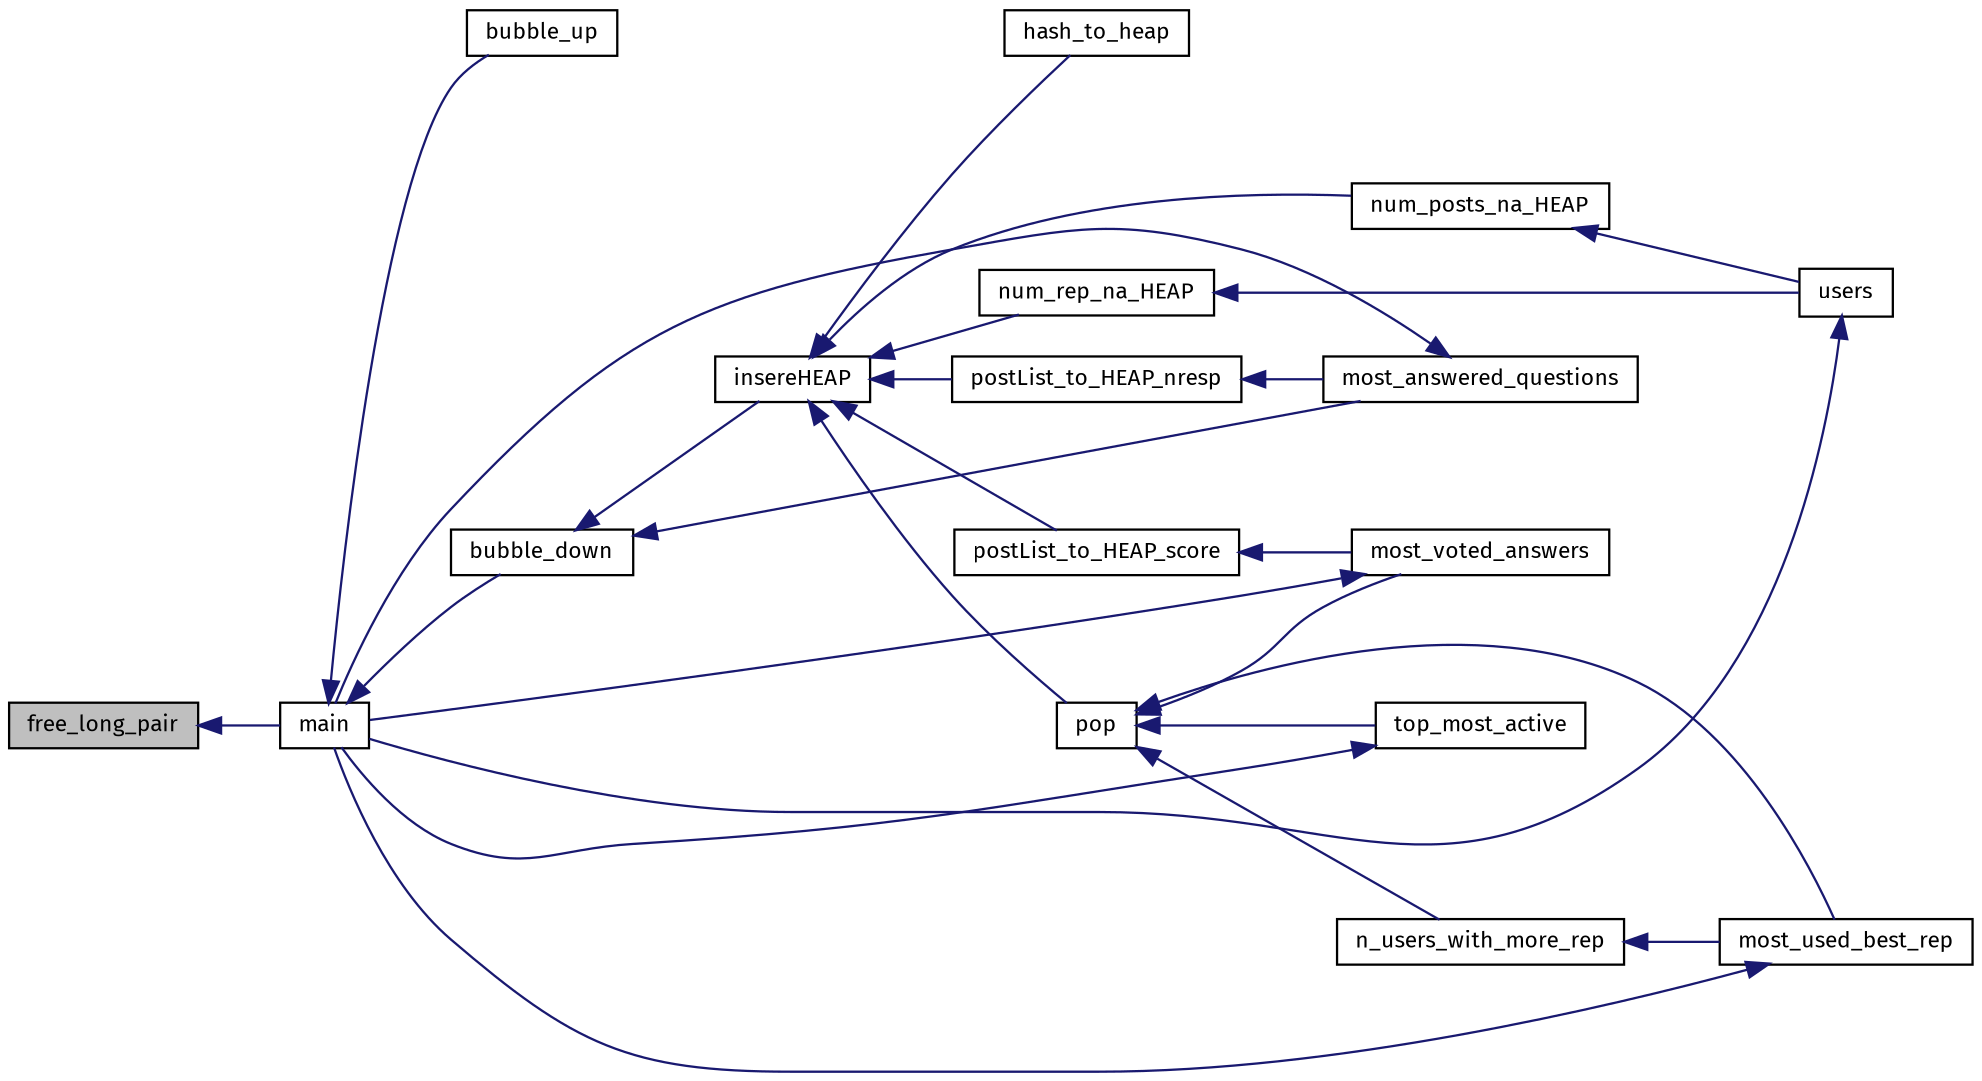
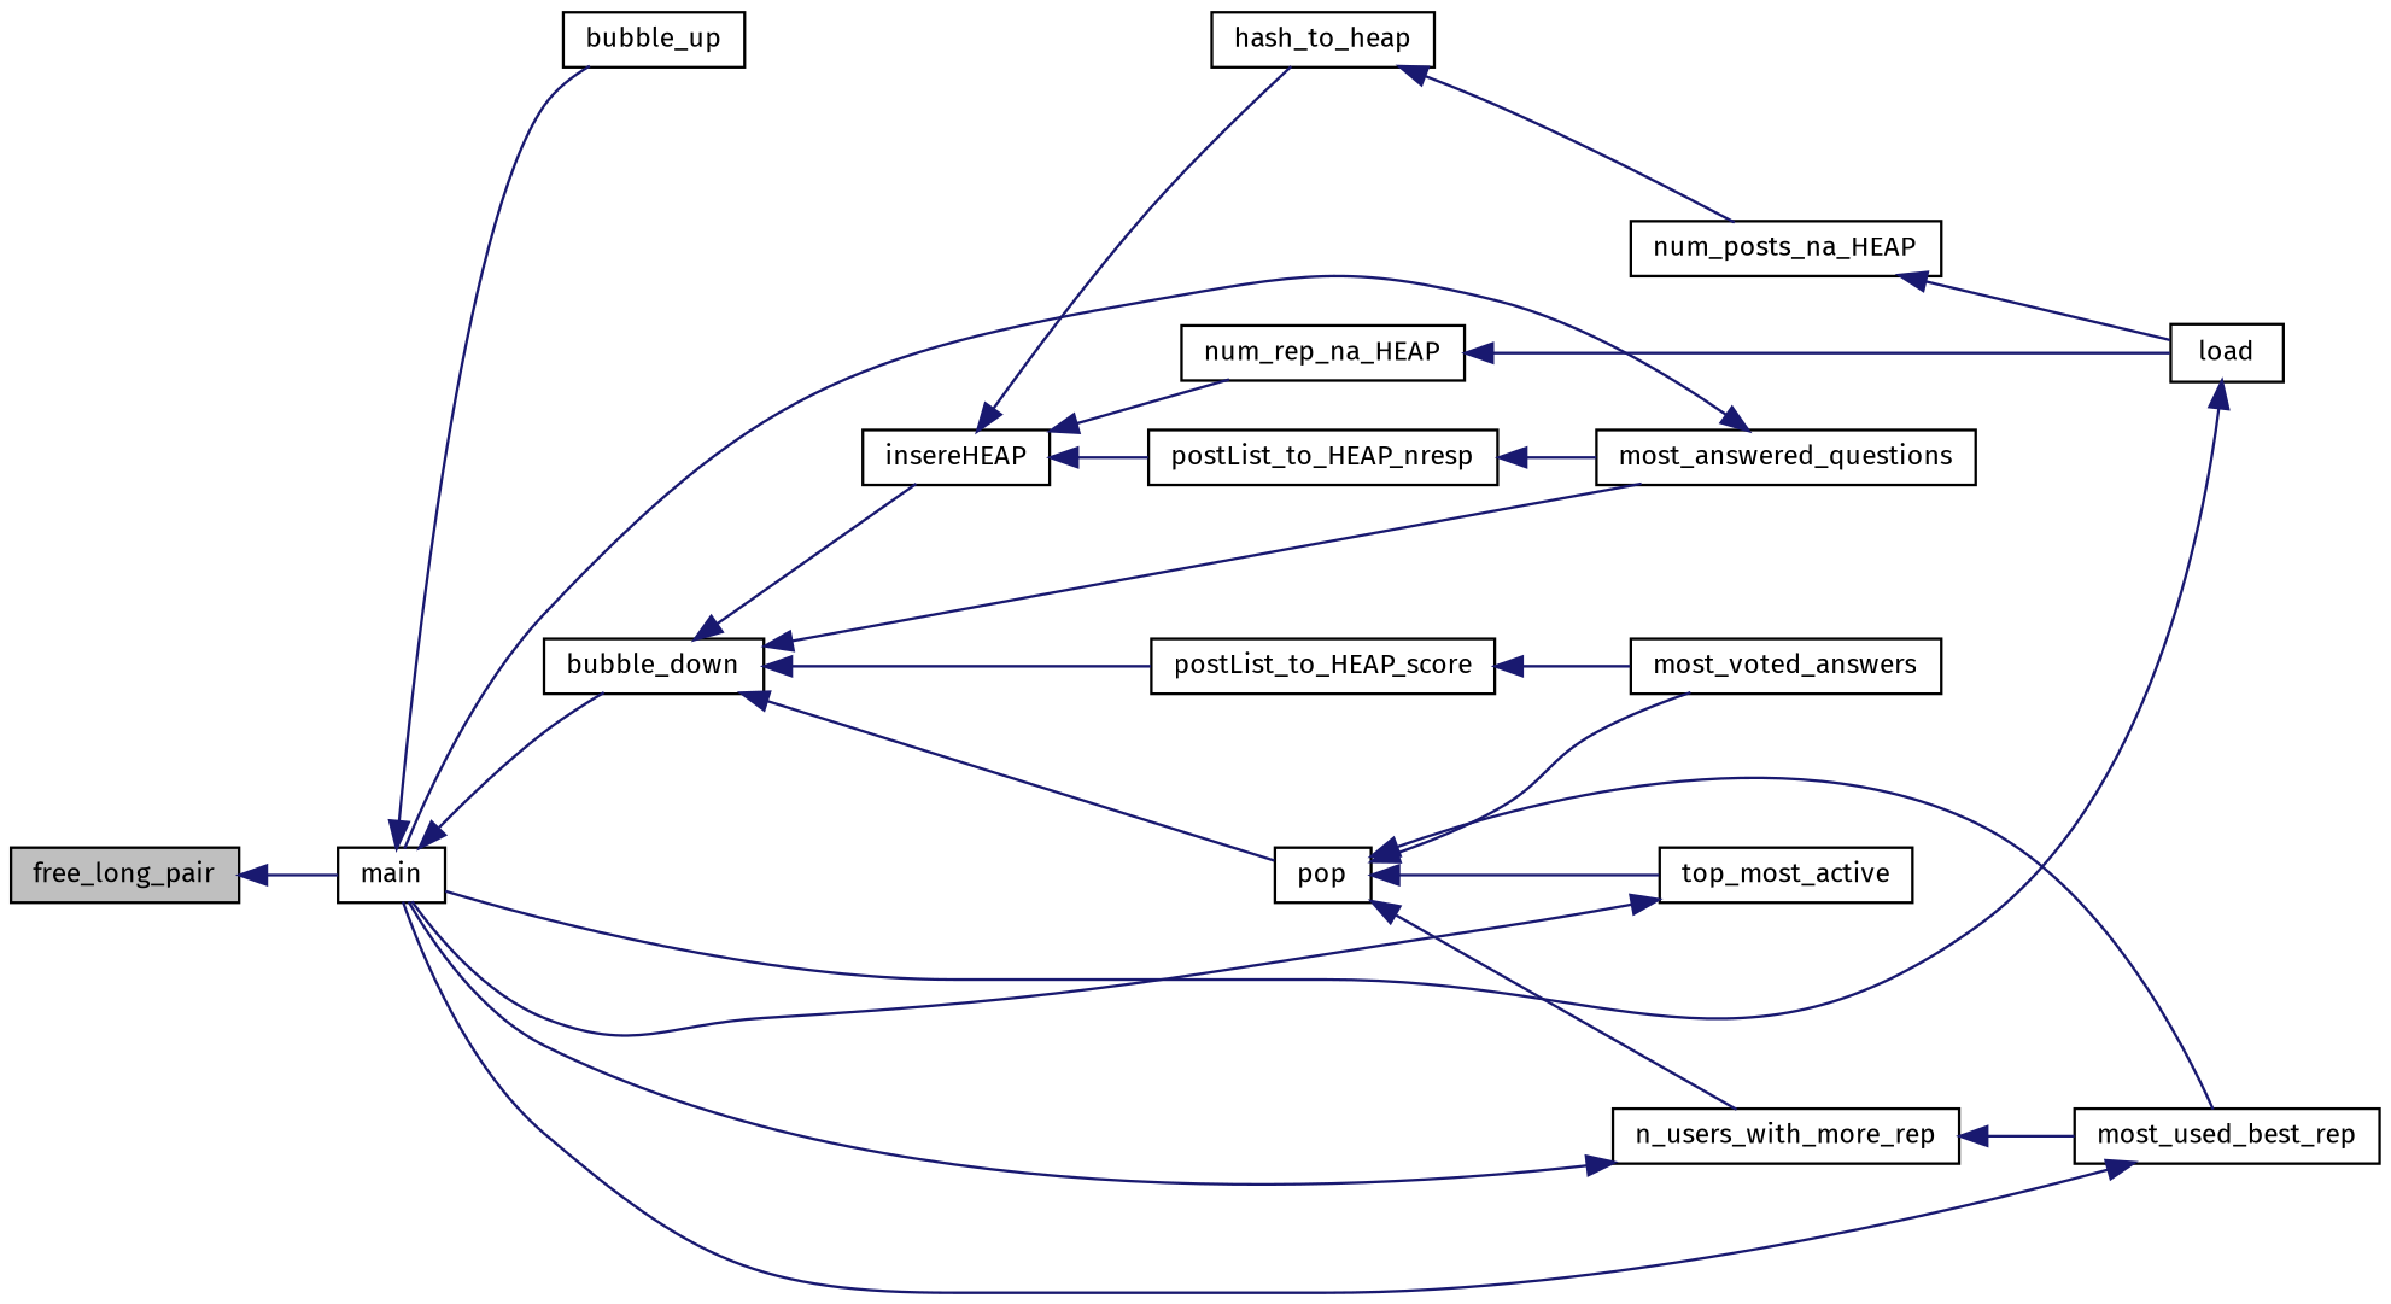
  digraph {
    fontname="Fira Sans"
    rankdir=LR
    node [color=black fillcolor=white fontname="Fira Sans" fontsize=10 shape=record style=filled]
    edge [color=midnightblue dir=back fontname="Fira Sans" fontsize=10 labelfontname=FreeSans labelfontsize=10 style=solid]
    n1 [fillcolor=grey75 fontcolor=black height=0.2 label=free_long_pair width=0.4]
    n2 [height=0.2 label=main width=0.4]
    n3 [height=0.2 label=bubble_up width=0.4]
    n4 [height=0.2 label=bubble_down width=0.4]
    n5 [height=0.2 label=insereHEAP width=0.4]
    n6 [height=0.2 label=most_answered_questions width=0.4]
    n7 [height=0.2 label=pop width=0.4]
    n8 [height=0.2 label=num_posts_na_HEAP width=0.4]
    n9 [height=0.2 label=num_rep_na_HEAP width=0.4]
    n10 [height=0.2 label=postList_to_HEAP_score width=0.4]
    n11 [height=0.2 label=postList_to_HEAP_nresp width=0.4]
    n12 [height=0.2 label=hash_to_heap width=0.4]
-   n13 [height=0.2 label=users width=0.4]
+   n13 [height=0.2 label=load width=0.4]
    n14 [height=0.2 label=most_voted_answers width=0.4]
    n15 [height=0.2 label=most_used_best_rep width=0.4]
    n16 [height=0.2 label=top_most_active width=0.4]
    n17 [height=0.2 label=n_users_with_more_rep width=0.4]
    n1 -> n2
    n2 -> n3
    n2 -> n4
    n4 -> n5
    n4 -> n6
-   n5 -> n7
-   n5 -> n8
+   n4 -> n7
+   n12 -> n8
    n5 -> n9
-   n5 -> n10
+   n4 -> n10
    n5 -> n11
    n5 -> n12
    n6 -> n2
    n7 -> n14
    n7 -> n15
    n7 -> n16
    n7 -> n17
    n8 -> n13
    n9 -> n13
    n10 -> n14
    n11 -> n6
    n13 -> n2
-   n14 -> n2
+   n17 -> n2
    n15 -> n2
    n16 -> n2
    n17 -> n15
  }
